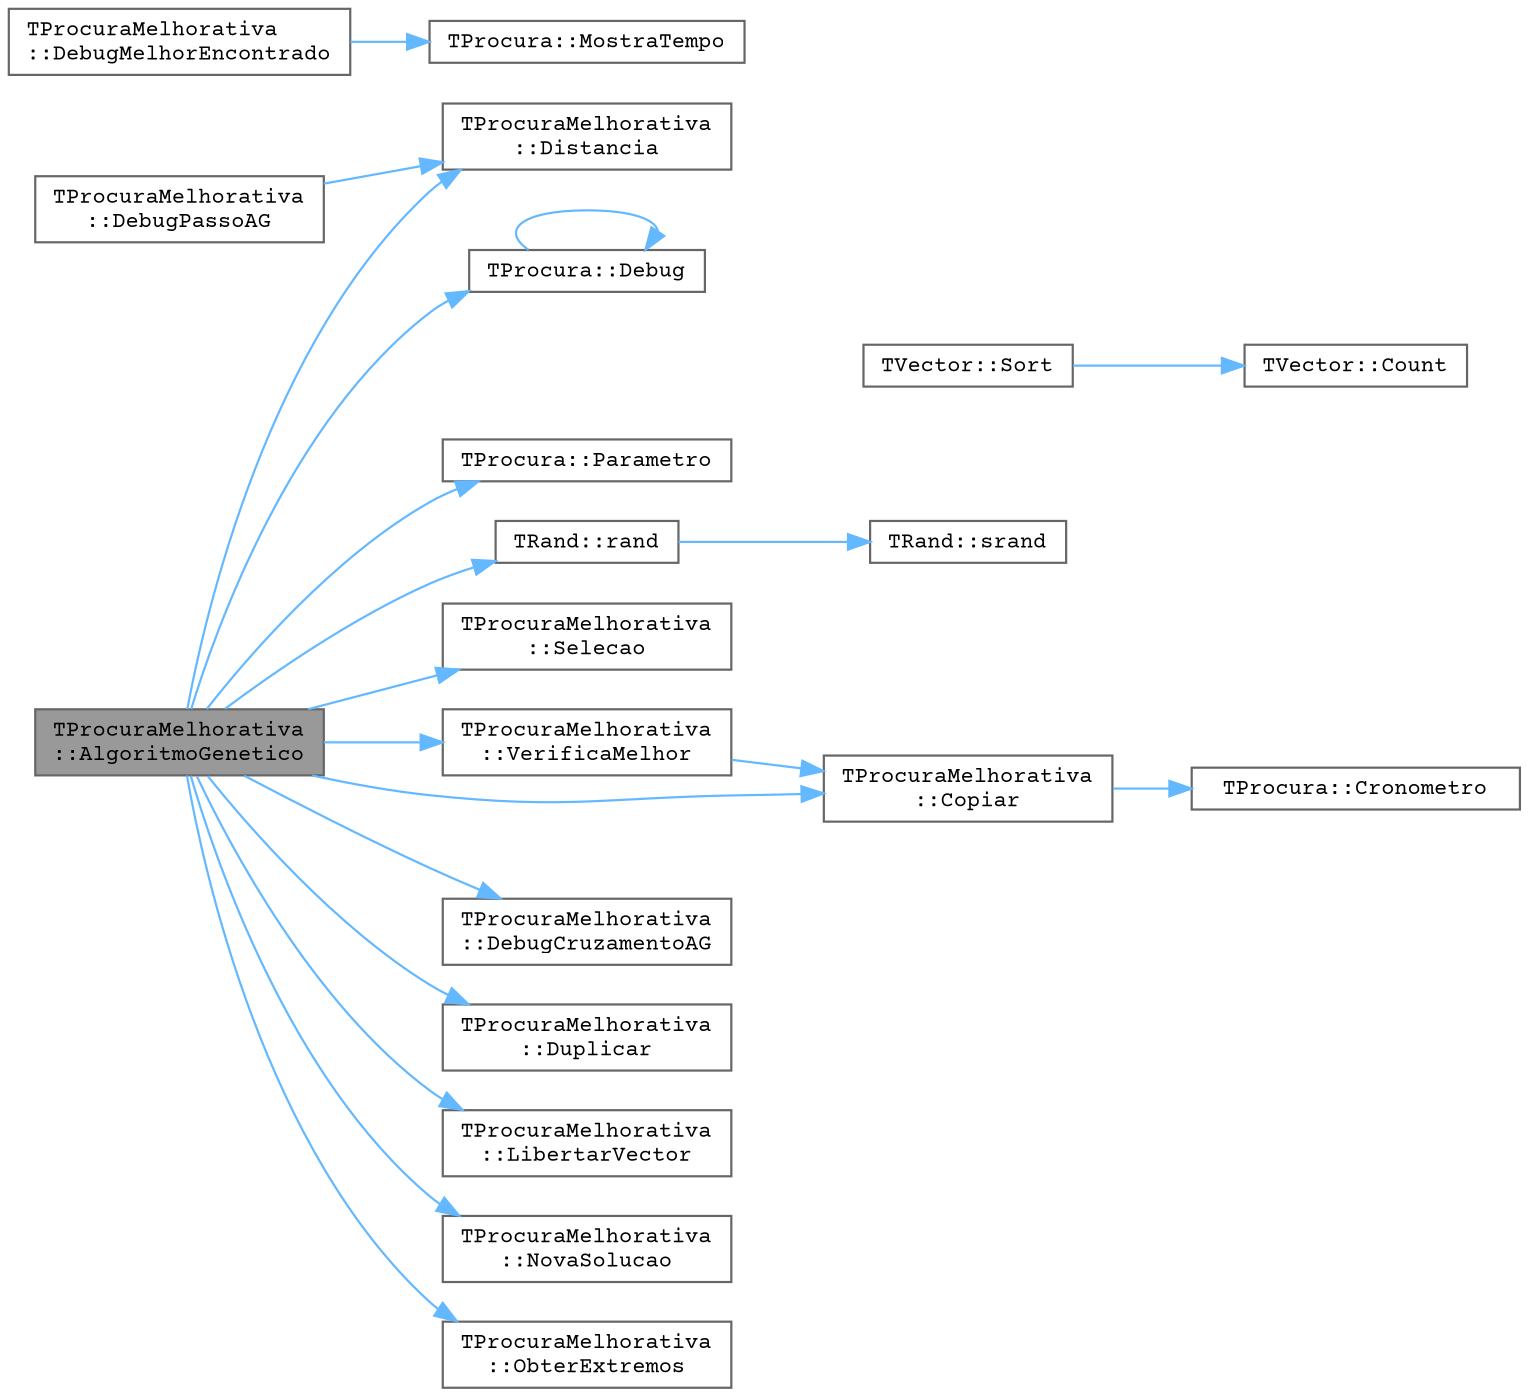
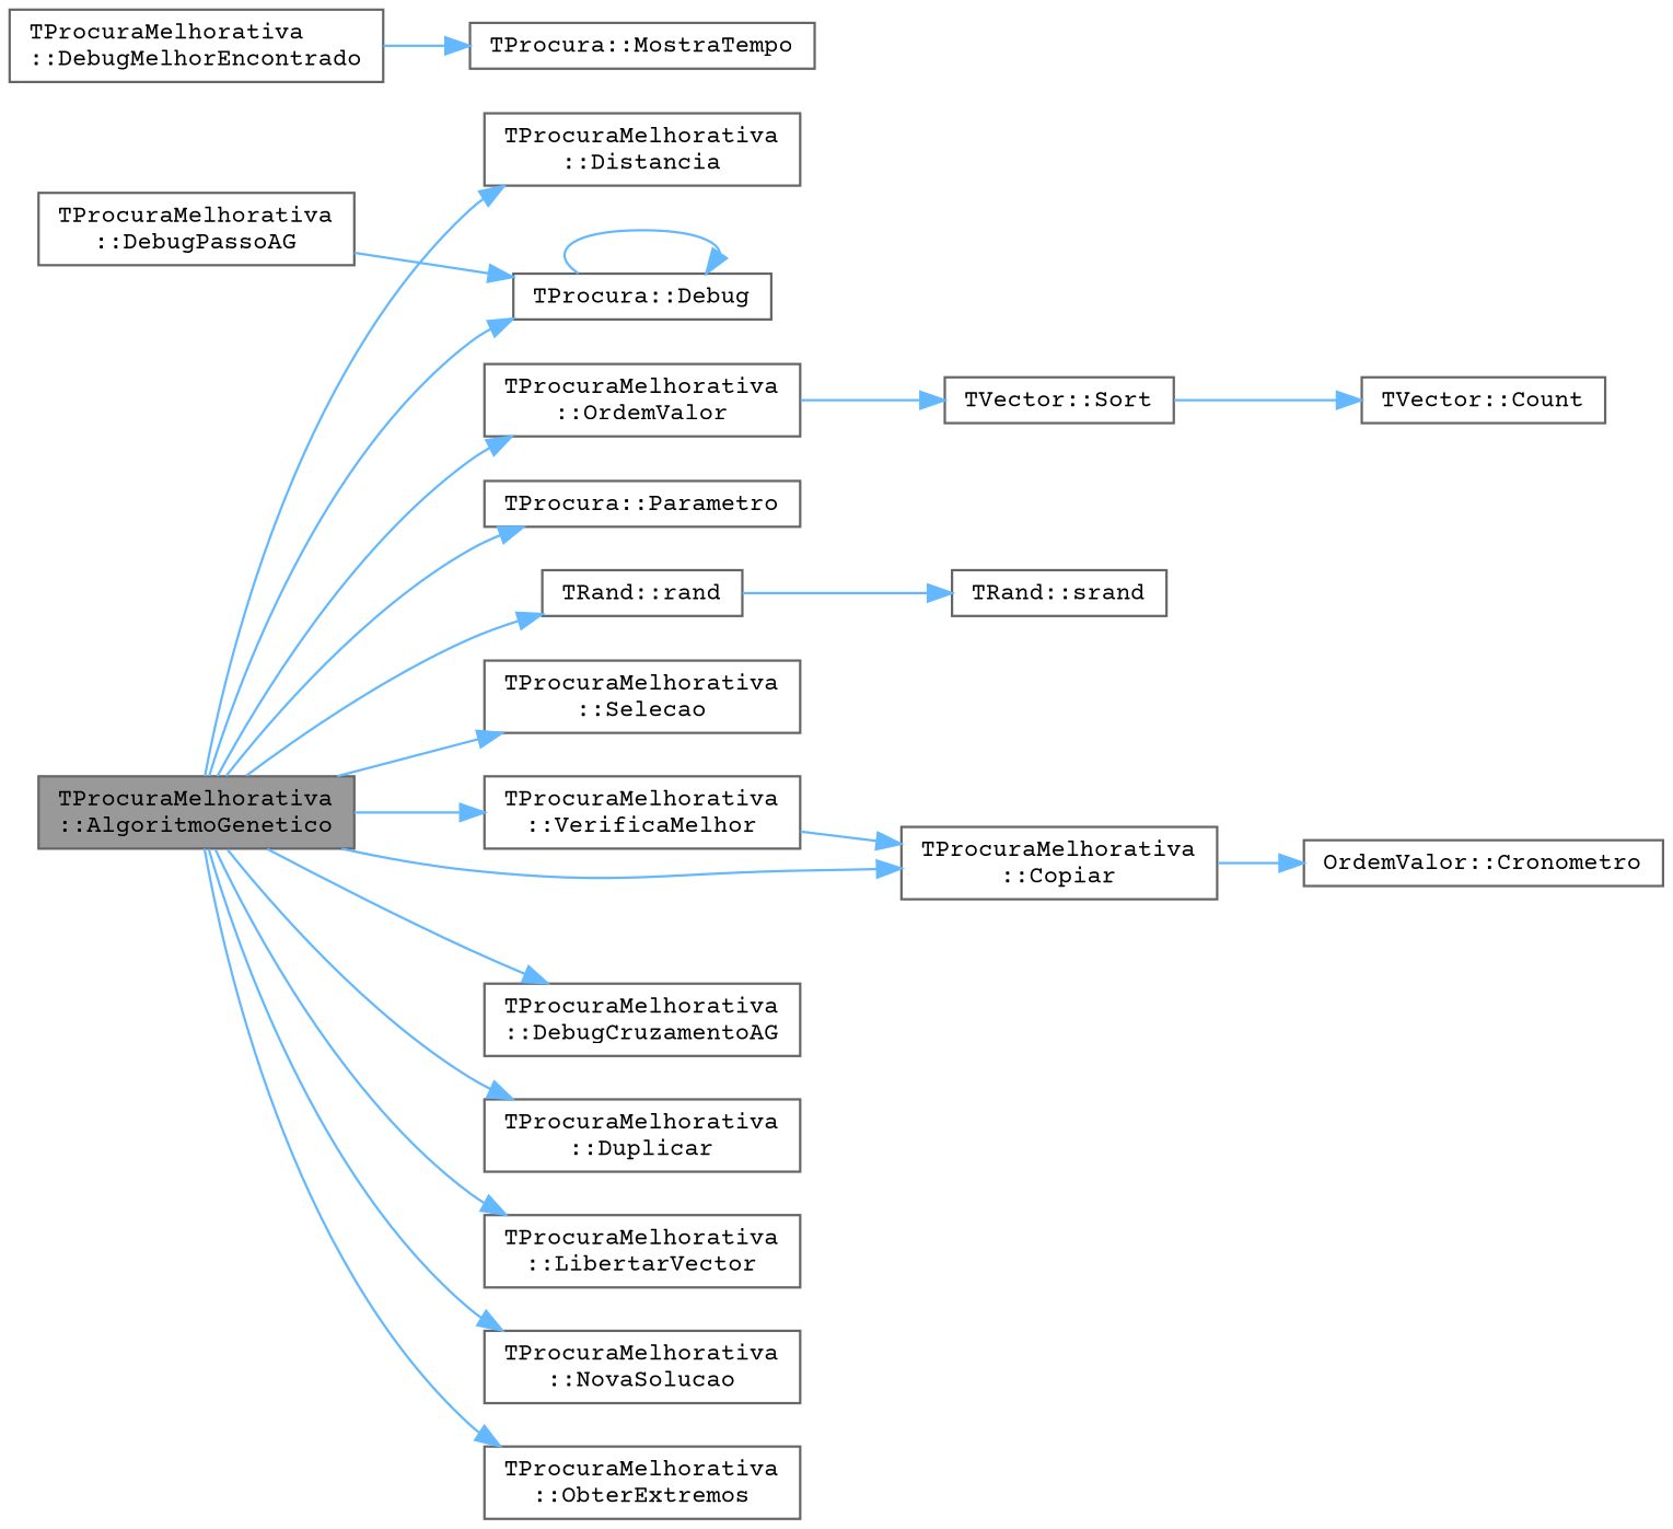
  digraph {
    fontname="Courier Prime"
    rankdir=LR
    node [color=grey40 fillcolor=white fontname="Courier Prime" fontsize=10 shape=box style=filled]
    edge [color=steelblue1 fontname="Courier Prime" fontsize=10 labelfontname=Helvetica labelfontsize=10 style=solid]
    n1 [color=gray40 fillcolor=grey60 fontcolor=black height=0.2 label="TProcuraMelhorativa\l::AlgoritmoGenetico" width=0.4]
    n2 [height=0.2 label="TProcura::Debug" width=0.4]
    n3 [height=0.2 label="TProcuraMelhorativa\l::DebugCruzamentoAG" width=0.4]
    n4 [height=0.2 label="TProcuraMelhorativa\l::Distancia" width=0.4]
    n5 [height=0.2 label="TProcuraMelhorativa\l::Duplicar" width=0.4]
    n6 [height=0.2 label="TProcuraMelhorativa\l::LibertarVector" width=0.4]
    n7 [height=0.2 label="TProcuraMelhorativa\l::NovaSolucao" width=0.4]
    n8 [height=0.2 label="TProcuraMelhorativa\l::ObterExtremos" width=0.4]
+   n9 [height=0.2 label="TProcuraMelhorativa\l::OrdemValor" width=0.4]
    n10 [height=0.2 label="TProcura::Parametro" width=0.4]
    n11 [height=0.2 label="TRand::rand" width=0.4]
    n12 [height=0.2 label="TProcuraMelhorativa\l::Selecao" width=0.4]
    n13 [height=0.2 label="TProcuraMelhorativa\l::VerificaMelhor" width=0.4]
    n14 [height=0.2 label="TProcuraMelhorativa\l::Copiar" width=0.4]
    n15 [height=0.2 label="TProcuraMelhorativa\l::DebugPassoAG" width=0.4]
    n16 [height=0.2 label="TVector::Sort" width=0.4]
    n17 [height=0.2 label="TRand::srand" width=0.4]
    n18 [height=0.2 label="TVector::Count" width=0.4]
-   n19 [height=0.2 label="TProcura::Cronometro" width=0.4]
+   n19 [height=0.2 label="OrdemValor::Cronometro" width=0.4]
    n20 [height=0.2 label="TProcuraMelhorativa\l::DebugMelhorEncontrado" width=0.4]
    n21 [height=0.2 label="TProcura::MostraTempo" width=0.4]
    n1 -> n2
    n1 -> n3
    n1 -> n4
    n1 -> n5
    n1 -> n6
    n1 -> n7
    n1 -> n8
+   n1 -> n9
    n1 -> n10
    n1 -> n11
    n1 -> n12
    n1 -> n13
    n1 -> n14
    n2 -> n2
+   n9 -> n16
    n11 -> n17
    n13 -> n14
    n14 -> n19
-   n15 -> n4
+   n15 -> n2
    n16 -> n18
    n20 -> n21
  }
